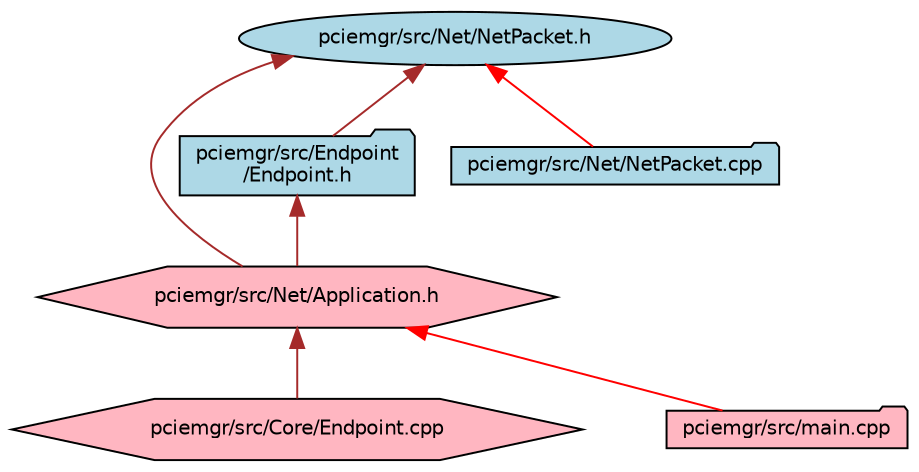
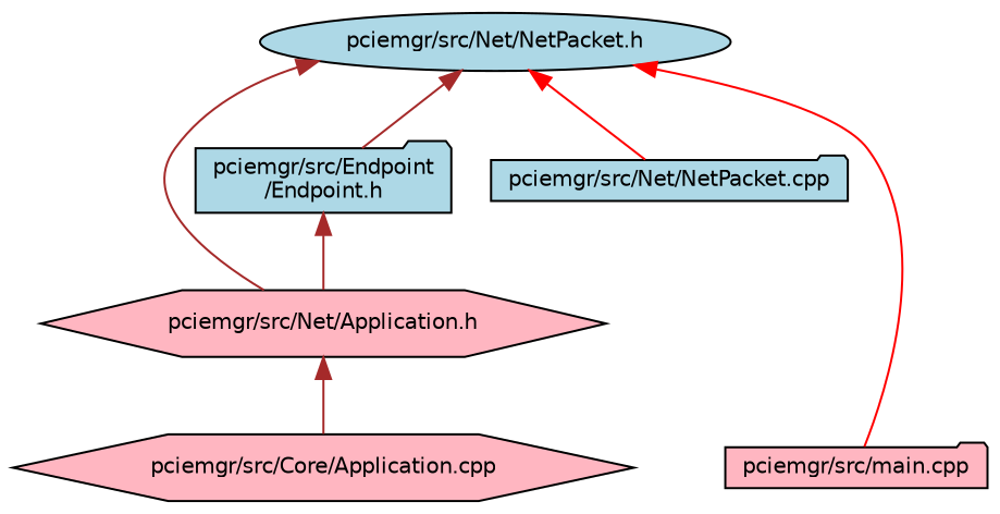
  digraph {
    node [color=black fillcolor=lightblue fontname=Helvetica fontsize=10 shape=folder style=filled]
    edge [color=brown dir=back fontname=Helvetica fontsize=10 labelfontname=Helvetica labelfontsize=10 style=solid]
    n1 [fontcolor=black height=0.2 label="pciemgr/src/Net/NetPacket.h" shape=ellipse width=0.4]
    n2 [fillcolor=lightpink height=0.2 label="pciemgr/src/Net/Application.h" shape=hexagon width=0.4]
    n3 [height=0.2 label="pciemgr/src/Endpoint\l/Endpoint.h" width=0.4]
    n4 [height=0.2 label="pciemgr/src/Net/NetPacket.cpp" width=0.4]
-   n5 [fillcolor=lightpink height=0.2 label="pciemgr/src/Core/Endpoint.cpp" shape=hexagon width=0.4]
+   n5 [fillcolor=lightpink height=0.2 label="pciemgr/src/Core/Application.cpp" shape=hexagon width=0.4]
    n6 [fillcolor=lightpink height=0.2 label="pciemgr/src/main.cpp" width=0.4]
    n1 -> n2
    n1 -> n3
    n1 -> n4 [color=red]
    n2 -> n5
-   n2 -> n6 [color=red]
+   n1 -> n6 [color=red]
    n3 -> n2
  }
